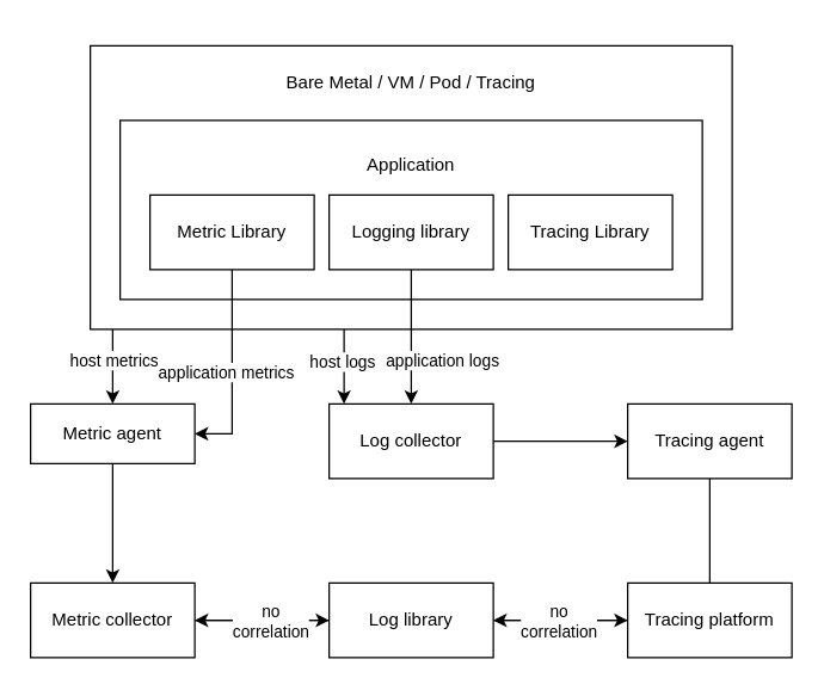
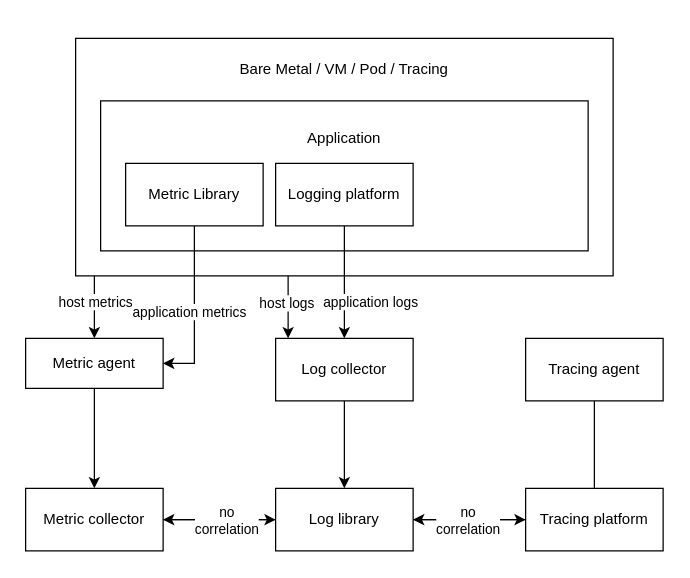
  <mxCell id="0" />
  <mxCell id="1" parent="0" />
  <mxCell id="2" style="edgeStyle=orthogonalEdgeStyle;rounded=0;orthogonalLoop=1;jettySize=auto;html=1;entryX=0.5;entryY=0;entryDx=0;entryDy=0;" edge="1" parent="1" source="4" target="15"><mxGeometry relative="1" as="geometry"><Array as="points"><mxPoint x="75" y="230" /><mxPoint x="75" y="230" /></Array></mxGeometry></mxCell>
  <mxCell id="3" value="host metrics" style="edgeLabel;html=1;align=center;verticalAlign=middle;resizable=0;points=[];" vertex="1" connectable="0" parent="2"><mxGeometry x="-0.56" y="-1" relative="1" as="geometry"><mxPoint x="1" y="9" as="offset" /></mxGeometry></mxCell>
  <mxCell id="4" value="" style="rounded=0;whiteSpace=wrap;html=1;" vertex="1" parent="1"><mxGeometry x="60" y="30" width="430" height="190" as="geometry" /></mxCell>
  <mxCell id="5" value="" style="group" vertex="1" connectable="0" parent="1"><mxGeometry x="120" y="20" width="350" height="180" as="geometry" /></mxCell>
  <mxCell id="6" value="" style="rounded=0;whiteSpace=wrap;html=1;" vertex="1" parent="5"><mxGeometry x="-40" y="60" width="390" height="120" as="geometry" /></mxCell>
  <mxCell id="7" value="Application" style="text;html=1;strokeColor=none;fillColor=none;align=center;verticalAlign=middle;whiteSpace=wrap;rounded=0;" vertex="1" parent="5"><mxGeometry x="96.87" y="58.13" width="116.25" height="63.75" as="geometry" /></mxCell>
  <mxCell id="8" value="&lt;div&gt;Metric Library&lt;br&gt;&lt;/div&gt;" style="html=1;whiteSpace=wrap;" vertex="1" parent="5"><mxGeometry x="-20" y="110" width="110" height="50" as="geometry" /></mxCell>
- <mxCell id="9" value="&lt;div&gt;Logging library&lt;/div&gt;" style="html=1;whiteSpace=wrap;" vertex="1" parent="5"><mxGeometry x="100" y="110" width="110" height="50" as="geometry" /></mxCell>
- <mxCell id="10" value="Tracing Library" style="html=1;whiteSpace=wrap;" vertex="1" parent="5"><mxGeometry x="220" y="110" width="110" height="50" as="geometry" /></mxCell>
+ <mxCell id="9" value="&lt;div&gt;Logging platform&lt;/div&gt;" style="html=1;whiteSpace=wrap;" vertex="1" parent="5"><mxGeometry x="100" y="110" width="110" height="50" as="geometry" /></mxCell>
  <mxCell id="11" value="Bare Metal / VM / Pod / Tracing" style="text;html=1;strokeColor=none;fillColor=none;align=center;verticalAlign=middle;whiteSpace=wrap;rounded=0;" vertex="1" parent="5"><mxGeometry x="59.99" y="20" width="190" height="30" as="geometry" /></mxCell>
- <mxCell id="12" style="edgeStyle=orthogonalEdgeStyle;rounded=0;orthogonalLoop=1;jettySize=auto;html=1;" edge="1" parent="1" source="13" target="17"><mxGeometry relative="1" as="geometry" /></mxCell>
+ <mxCell id="12" style="edgeStyle=orthogonalEdgeStyle;rounded=0;orthogonalLoop=1;jettySize=auto;html=1;entryX=0.5;entryY=0;entryDx=0;entryDy=0;" edge="1" parent="1" source="13" target="22"><mxGeometry relative="1" as="geometry" /></mxCell>
  <mxCell id="13" value="Log collector" style="html=1;whiteSpace=wrap;" vertex="1" parent="1"><mxGeometry x="220" y="270" width="110" height="50" as="geometry" /></mxCell>
  <mxCell id="14" style="edgeStyle=orthogonalEdgeStyle;rounded=0;orthogonalLoop=1;jettySize=auto;html=1;entryX=0.5;entryY=0;entryDx=0;entryDy=0;" edge="1" parent="1" source="15" target="25"><mxGeometry relative="1" as="geometry" /></mxCell>
  <mxCell id="15" value="&lt;div&gt;Metric agent&lt;/div&gt;" style="html=1;whiteSpace=wrap;" vertex="1" parent="1"><mxGeometry x="20" y="270" width="110" height="40" as="geometry" /></mxCell>
  <mxCell id="16" style="edgeStyle=orthogonalEdgeStyle;rounded=0;orthogonalLoop=1;jettySize=auto;html=1;entryX=0.5;entryY=0;entryDx=0;entryDy=0;endArrow=none;" edge="1" parent="1" source="17" target="28"><mxGeometry relative="1" as="geometry" /></mxCell>
  <mxCell id="17" value="Tracing agent" style="html=1;whiteSpace=wrap;" vertex="1" parent="1"><mxGeometry x="420" y="270" width="110" height="50" as="geometry" /></mxCell>
  <mxCell id="18" style="edgeStyle=orthogonalEdgeStyle;rounded=0;orthogonalLoop=1;jettySize=auto;html=1;entryX=1;entryY=0.5;entryDx=0;entryDy=0;" edge="1" parent="1" source="8" target="15"><mxGeometry relative="1" as="geometry" /></mxCell>
  <mxCell id="19" value="application metrics" style="edgeLabel;html=1;align=center;verticalAlign=middle;resizable=0;points=[];" vertex="1" connectable="0" parent="18"><mxGeometry x="0.089" y="-2" relative="1" as="geometry"><mxPoint x="-3" y="-6" as="offset" /></mxGeometry></mxCell>
  <mxCell id="20" style="edgeStyle=orthogonalEdgeStyle;rounded=0;orthogonalLoop=1;jettySize=auto;html=1;entryX=1;entryY=0.5;entryDx=0;entryDy=0;" edge="1" parent="1" source="22" target="25"><mxGeometry relative="1" as="geometry" /></mxCell>
  <mxCell id="21" style="edgeStyle=orthogonalEdgeStyle;rounded=0;orthogonalLoop=1;jettySize=auto;html=1;" edge="1" parent="1" source="22" target="28"><mxGeometry relative="1" as="geometry" /></mxCell>
  <mxCell id="22" value="Log library" style="html=1;whiteSpace=wrap;" vertex="1" parent="1"><mxGeometry x="220" y="390" width="110" height="50" as="geometry" /></mxCell>
  <mxCell id="23" style="edgeStyle=orthogonalEdgeStyle;rounded=0;orthogonalLoop=1;jettySize=auto;html=1;entryX=0;entryY=0.5;entryDx=0;entryDy=0;" edge="1" parent="1" source="25" target="22"><mxGeometry relative="1" as="geometry" /></mxCell>
  <mxCell id="24" value="&lt;div&gt;no&lt;/div&gt;&lt;div&gt;correlation&lt;br&gt;&lt;/div&gt;" style="edgeLabel;html=1;align=center;verticalAlign=middle;resizable=0;points=[];" vertex="1" connectable="0" parent="23"><mxGeometry x="0.067" y="-5" relative="1" as="geometry"><mxPoint x="2" y="-5" as="offset" /></mxGeometry></mxCell>
  <mxCell id="25" value="Metric collector" style="html=1;whiteSpace=wrap;" vertex="1" parent="1"><mxGeometry x="20" y="390" width="110" height="50" as="geometry" /></mxCell>
  <mxCell id="26" style="edgeStyle=orthogonalEdgeStyle;rounded=0;orthogonalLoop=1;jettySize=auto;html=1;entryX=1;entryY=0.5;entryDx=0;entryDy=0;" edge="1" parent="1" source="28" target="22"><mxGeometry relative="1" as="geometry" /></mxCell>
  <mxCell id="27" value="&lt;div&gt;no&lt;/div&gt;&lt;div&gt;correlation&lt;/div&gt;" style="edgeLabel;html=1;align=center;verticalAlign=middle;resizable=0;points=[];" vertex="1" connectable="0" parent="26"><mxGeometry x="0.4" relative="1" as="geometry"><mxPoint x="16" as="offset" /></mxGeometry></mxCell>
  <mxCell id="28" value="Tracing platform" style="html=1;whiteSpace=wrap;" vertex="1" parent="1"><mxGeometry x="420" y="390" width="110" height="50" as="geometry" /></mxCell>
  <mxCell id="29" style="edgeStyle=orthogonalEdgeStyle;rounded=0;orthogonalLoop=1;jettySize=auto;html=1;entryX=0.5;entryY=0;entryDx=0;entryDy=0;" edge="1" parent="1" source="9" target="13"><mxGeometry relative="1" as="geometry" /></mxCell>
  <mxCell id="30" value="application logs" style="edgeLabel;html=1;align=center;verticalAlign=middle;resizable=0;points=[];" vertex="1" connectable="0" parent="29"><mxGeometry x="0.2" y="5" relative="1" as="geometry"><mxPoint x="15" y="6" as="offset" /></mxGeometry></mxCell>
  <mxCell id="31" style="edgeStyle=orthogonalEdgeStyle;rounded=0;orthogonalLoop=1;jettySize=auto;html=1;" edge="1" parent="1" source="4" target="13"><mxGeometry relative="1" as="geometry"><Array as="points"><mxPoint x="230" y="250" /><mxPoint x="230" y="250" /></Array></mxGeometry></mxCell>
  <mxCell id="32" value="&lt;div&gt;host logs&lt;/div&gt;" style="edgeLabel;html=1;align=center;verticalAlign=middle;resizable=0;points=[];" vertex="1" connectable="0" parent="31"><mxGeometry x="-0.617" y="-2" relative="1" as="geometry"><mxPoint y="11" as="offset" /></mxGeometry></mxCell>
